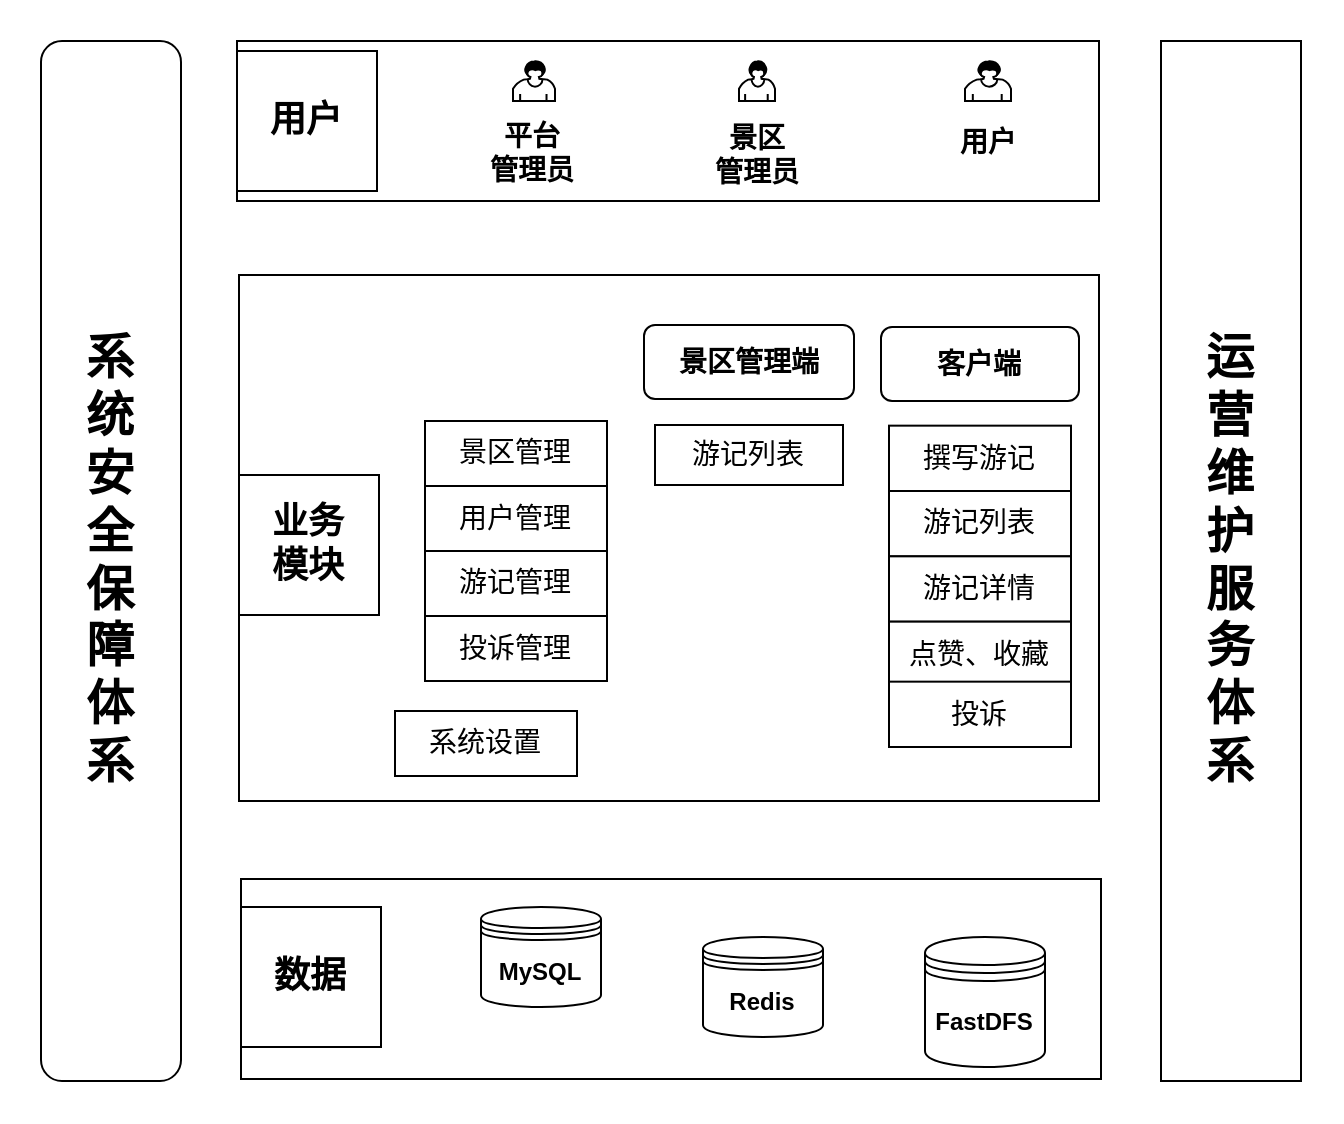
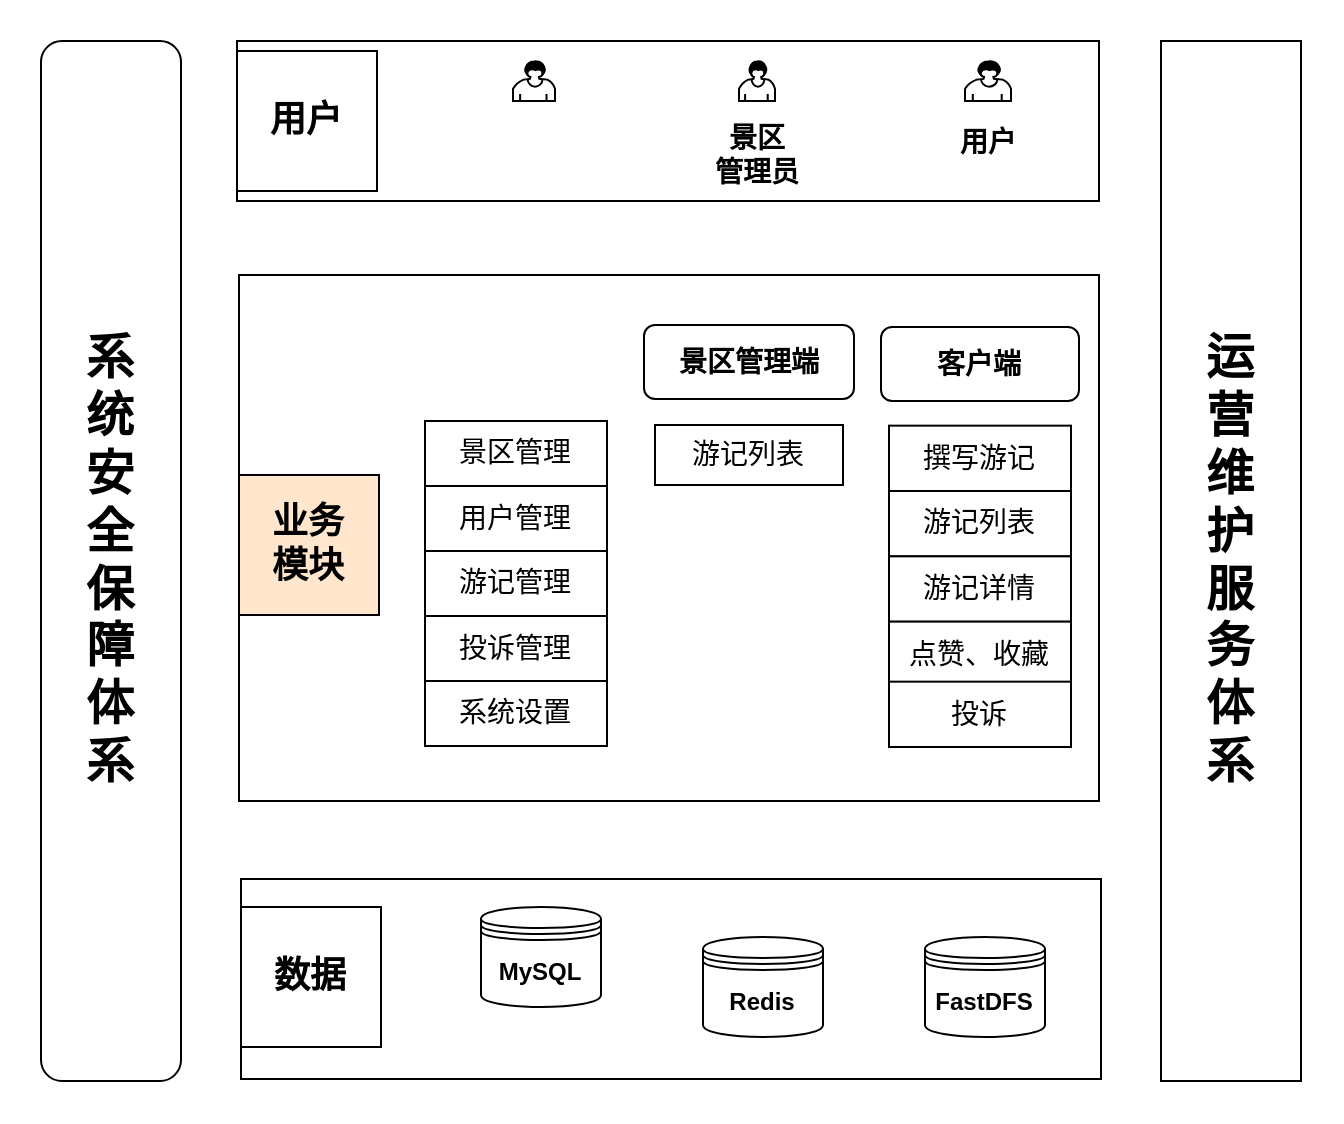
  <mxCell id="0" />
  <mxCell id="1" parent="0" />
  <mxCell id="2" value="&lt;font face=&quot;calibri, sans-serif&quot; style=&quot;font-size: 24px&quot;&gt;&lt;b&gt;系&lt;br&gt;统&lt;br&gt;安&lt;br&gt;全&lt;br&gt;保&lt;br&gt;障&lt;br&gt;体&lt;br&gt;系&lt;/b&gt;&lt;/font&gt;" style="whiteSpace=wrap;html=1;rounded=1;" parent="1" vertex="1"><mxGeometry x="20" y="20" width="70" height="520" as="geometry" /></mxCell>
  <mxCell id="3" value="" style="rounded=0;whiteSpace=wrap;html=1;" parent="1" vertex="1"><mxGeometry x="119" y="137" width="430" height="263" as="geometry" /></mxCell>
- <mxCell id="4" value="&lt;b&gt;&lt;font style=&quot;font-size: 18px&quot;&gt;业务&lt;br&gt;模块&lt;br&gt;&lt;/font&gt;&lt;/b&gt;" style="rounded=0;whiteSpace=wrap;html=1;" parent="1" vertex="1"><mxGeometry x="119" y="237" width="70" height="70" as="geometry" /></mxCell>
+ <mxCell id="4" value="&lt;b&gt;&lt;font style=&quot;font-size: 18px&quot;&gt;业务&lt;br&gt;模块&lt;br&gt;&lt;/font&gt;&lt;/b&gt;" style="rounded=0;whiteSpace=wrap;html=1;fillColor=#ffe6cc;" parent="1" vertex="1"><mxGeometry x="119" y="237" width="70" height="70" as="geometry" /></mxCell>
  <mxCell id="5" value="&lt;font style=&quot;font-size: 14px&quot;&gt;景区管理端&lt;/font&gt;" style="rounded=1;whiteSpace=wrap;html=1;fontStyle=1" parent="1" vertex="1"><mxGeometry x="321.5" y="162" width="105" height="37" as="geometry" /></mxCell>
  <mxCell id="6" value="&lt;font style=&quot;font-size: 14px&quot;&gt;&lt;b&gt;客户端&lt;/b&gt;&lt;/font&gt;" style="rounded=1;whiteSpace=wrap;html=1;" parent="1" vertex="1"><mxGeometry x="440" y="163" width="99" height="37" as="geometry" /></mxCell>
  <mxCell id="7" value="" style="rounded=0;whiteSpace=wrap;html=1;" parent="1" vertex="1"><mxGeometry x="118" y="20" width="431" height="80" as="geometry" /></mxCell>
  <mxCell id="8" value="&lt;b&gt;&lt;font style=&quot;font-size: 18px&quot;&gt;用户&lt;br&gt;&lt;/font&gt;&lt;/b&gt;" style="rounded=0;whiteSpace=wrap;html=1;" parent="1" vertex="1"><mxGeometry x="118" y="25" width="70" height="70" as="geometry" /></mxCell>
  <mxCell id="9" value="" style="shape=mxgraph.bpmn.user_task;html=1;outlineConnect=0;" parent="1" vertex="1"><mxGeometry x="256" y="30" width="21" height="20" as="geometry" /></mxCell>
- <mxCell id="10" value="&lt;font style=&quot;font-size: 14px&quot;&gt;平台&lt;br&gt;管理员&lt;/font&gt;" style="text;html=1;strokeColor=none;fillColor=none;align=center;verticalAlign=middle;whiteSpace=wrap;rounded=0;fontStyle=1" parent="1" vertex="1"><mxGeometry x="239" y="66" width="54" height="20" as="geometry" /></mxCell>
  <mxCell id="11" value="" style="shape=mxgraph.bpmn.user_task;html=1;outlineConnect=0;" parent="1" vertex="1"><mxGeometry x="369" y="30" width="18" height="20" as="geometry" /></mxCell>
  <mxCell id="12" value="&lt;font style=&quot;font-size: 14px&quot;&gt;景区&lt;br&gt;管理员&lt;/font&gt;" style="text;html=1;strokeColor=none;fillColor=none;align=center;verticalAlign=middle;whiteSpace=wrap;rounded=0;fontStyle=1" parent="1" vertex="1"><mxGeometry x="352.5" y="66" width="51" height="21" as="geometry" /></mxCell>
  <mxCell id="13" value="" style="shape=mxgraph.bpmn.user_task;html=1;outlineConnect=0;" parent="1" vertex="1"><mxGeometry x="482" y="30" width="23" height="20" as="geometry" /></mxCell>
  <mxCell id="14" value="&lt;font style=&quot;font-size: 14px&quot;&gt;用户&lt;/font&gt;" style="text;html=1;strokeColor=none;fillColor=none;align=center;verticalAlign=middle;whiteSpace=wrap;rounded=0;fontStyle=1" parent="1" vertex="1"><mxGeometry x="474" y="60" width="40" height="21" as="geometry" /></mxCell>
  <mxCell id="15" value="" style="group" parent="1" vertex="1" connectable="0"><mxGeometry x="212" y="210" width="91" height="130" as="geometry" /></mxCell>
  <mxCell id="16" value="&lt;span style=&quot;line-height: 150%&quot;&gt;&lt;font style=&quot;font-size: 14px&quot;&gt;景区管理&lt;/font&gt;&lt;/span&gt;" style="rounded=0;whiteSpace=wrap;html=1;" parent="15" vertex="1"><mxGeometry width="91" height="32.5" as="geometry" /></mxCell>
  <mxCell id="17" value="&lt;span style=&quot;line-height: 150%&quot;&gt;&lt;font style=&quot;font-size: 14px&quot;&gt;用户管理&lt;/font&gt;&lt;/span&gt;" style="rounded=0;whiteSpace=wrap;html=1;" parent="15" vertex="1"><mxGeometry y="32.5" width="91" height="32.5" as="geometry" /></mxCell>
  <mxCell id="18" value="&lt;span style=&quot;line-height: 150%&quot;&gt;&lt;font style=&quot;font-size: 14px&quot;&gt;游记管理&lt;/font&gt;&lt;/span&gt;" style="rounded=0;whiteSpace=wrap;html=1;" parent="15" vertex="1"><mxGeometry y="65" width="91" height="32.5" as="geometry" /></mxCell>
  <mxCell id="19" value="&lt;span style=&quot;line-height: 150%&quot;&gt;&lt;font style=&quot;font-size: 14px&quot;&gt;投诉管理&lt;/font&gt;&lt;/span&gt;" style="rounded=0;whiteSpace=wrap;html=1;" parent="15" vertex="1"><mxGeometry y="97.5" width="91" height="32.5" as="geometry" /></mxCell>
  <mxCell id="20" value="" style="group;container=1;" parent="1" vertex="1" connectable="0"><mxGeometry x="327" y="212" width="94" height="120" as="geometry" /></mxCell>
  <mxCell id="21" value="&lt;span style=&quot;line-height: 150%&quot;&gt;&lt;font style=&quot;font-size: 14px&quot;&gt;游记列表&lt;/font&gt;&lt;/span&gt;" style="rounded=0;whiteSpace=wrap;html=1;" parent="20" vertex="1"><mxGeometry width="94" height="30" as="geometry" /></mxCell>
  <mxCell id="22" value="" style="group" parent="1" vertex="1" connectable="0"><mxGeometry x="444" y="245" width="91" height="98" as="geometry" /></mxCell>
  <mxCell id="23" value="&lt;span style=&quot;line-height: 150%&quot;&gt;&lt;font style=&quot;font-size: 14px&quot;&gt;游记列表&lt;/font&gt;&lt;/span&gt;" style="rounded=0;whiteSpace=wrap;html=1;" parent="22" vertex="1"><mxGeometry width="91" height="32.667" as="geometry" /></mxCell>
  <mxCell id="24" value="&lt;span style=&quot;line-height: 150%&quot;&gt;&lt;font style=&quot;font-size: 14px&quot;&gt;游记详情&lt;/font&gt;&lt;/span&gt;" style="rounded=0;whiteSpace=wrap;html=1;" parent="22" vertex="1"><mxGeometry y="32.667" width="91" height="32.667" as="geometry" /></mxCell>
  <mxCell id="25" value="&lt;span style=&quot;line-height: 150%&quot;&gt;&lt;font style=&quot;font-size: 14px&quot;&gt;点赞、收藏&lt;/font&gt;&lt;/span&gt;" style="rounded=0;whiteSpace=wrap;html=1;" parent="22" vertex="1"><mxGeometry y="65.333" width="91" height="32.667" as="geometry" /></mxCell>
  <mxCell id="26" value="&lt;font face=&quot;calibri, sans-serif&quot;&gt;&lt;span style=&quot;font-size: 24px&quot;&gt;&lt;b&gt;运&lt;br&gt;营&lt;br&gt;维&lt;br&gt;护&lt;br&gt;服&lt;br&gt;务&lt;br&gt;体&lt;br&gt;系&lt;/b&gt;&lt;/span&gt;&lt;/font&gt;" style="rounded=0;whiteSpace=wrap;html=1;" parent="1" vertex="1"><mxGeometry x="580" y="20" width="70" height="520" as="geometry" /></mxCell>
  <mxCell id="27" value="" style="group" vertex="1" connectable="0" parent="1"><mxGeometry x="120" y="439" width="430" height="100" as="geometry" /></mxCell>
  <mxCell id="28" value="" style="rounded=0;whiteSpace=wrap;html=1;" parent="27" vertex="1"><mxGeometry width="430" height="100" as="geometry" /></mxCell>
  <mxCell id="29" value="&lt;b&gt;&lt;font style=&quot;font-size: 18px&quot;&gt;数据&lt;br&gt;&lt;/font&gt;&lt;/b&gt;" style="rounded=0;whiteSpace=wrap;html=1;" parent="27" vertex="1"><mxGeometry y="14" width="70" height="70" as="geometry" /></mxCell>
  <mxCell id="30" value="MySQL" style="shape=datastore;whiteSpace=wrap;html=1;fontStyle=1" parent="27" vertex="1"><mxGeometry x="120" y="14" width="60" height="50" as="geometry" /></mxCell>
  <mxCell id="31" value="Redis" style="shape=datastore;whiteSpace=wrap;html=1;fontStyle=1" vertex="1" parent="27"><mxGeometry x="231" y="29" width="60" height="50" as="geometry" /></mxCell>
- <mxCell id="32" value="FastDFS" style="shape=datastore;whiteSpace=wrap;html=1;fontStyle=1" vertex="1" parent="27"><mxGeometry x="342" y="29" width="60" height="65" as="geometry" /></mxCell>
- <mxCell id="33" value="&lt;span style=&quot;line-height: 150%&quot;&gt;&lt;font style=&quot;font-size: 14px&quot;&gt;系统设置&lt;/font&gt;&lt;/span&gt;" style="rounded=0;whiteSpace=wrap;html=1;" vertex="1" parent="1"><mxGeometry x="197" y="355" width="91" height="32.5" as="geometry" /></mxCell>
+ <mxCell id="32" value="FastDFS" style="shape=datastore;whiteSpace=wrap;html=1;fontStyle=1" vertex="1" parent="27"><mxGeometry x="342" y="29" width="60" height="50" as="geometry" /></mxCell>
+ <mxCell id="33" value="&lt;span style=&quot;line-height: 150%&quot;&gt;&lt;font style=&quot;font-size: 14px&quot;&gt;系统设置&lt;/font&gt;&lt;/span&gt;" style="rounded=0;whiteSpace=wrap;html=1;" vertex="1" parent="1"><mxGeometry x="212" y="340" width="91" height="32.5" as="geometry" /></mxCell>
  <mxCell id="34" value="&lt;span style=&quot;line-height: 150%&quot;&gt;&lt;font style=&quot;font-size: 14px&quot;&gt;投诉&lt;/font&gt;&lt;/span&gt;" style="rounded=0;whiteSpace=wrap;html=1;" vertex="1" parent="1"><mxGeometry x="444" y="340.333" width="91" height="32.667" as="geometry" /></mxCell>
  <mxCell id="35" value="&lt;span style=&quot;font-size: 14px&quot;&gt;撰写游记&lt;/span&gt;" style="rounded=0;whiteSpace=wrap;html=1;" vertex="1" parent="1"><mxGeometry x="444" y="212.333" width="91" height="32.667" as="geometry" /></mxCell>
